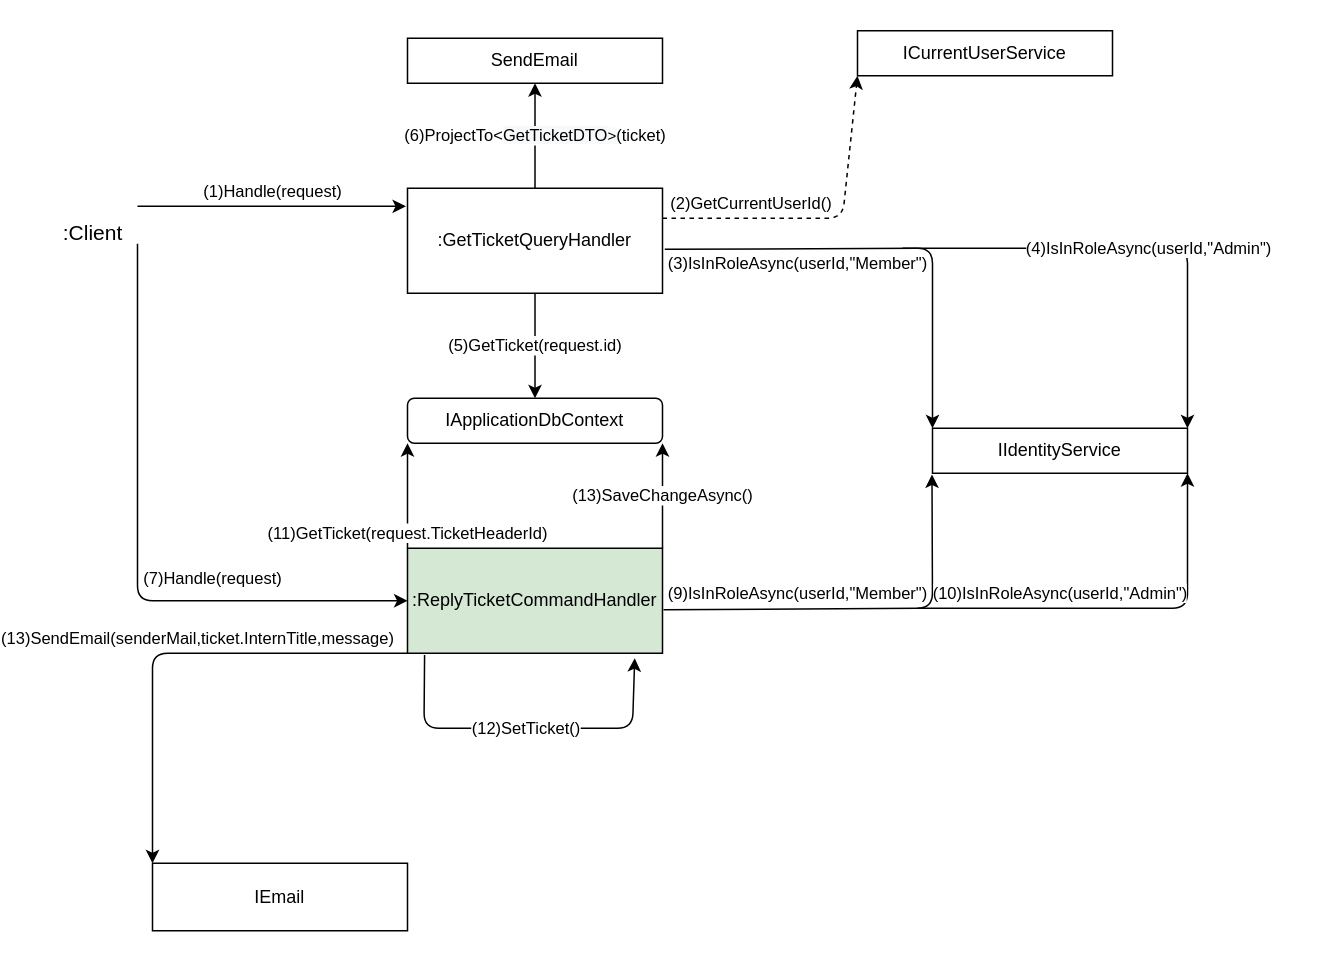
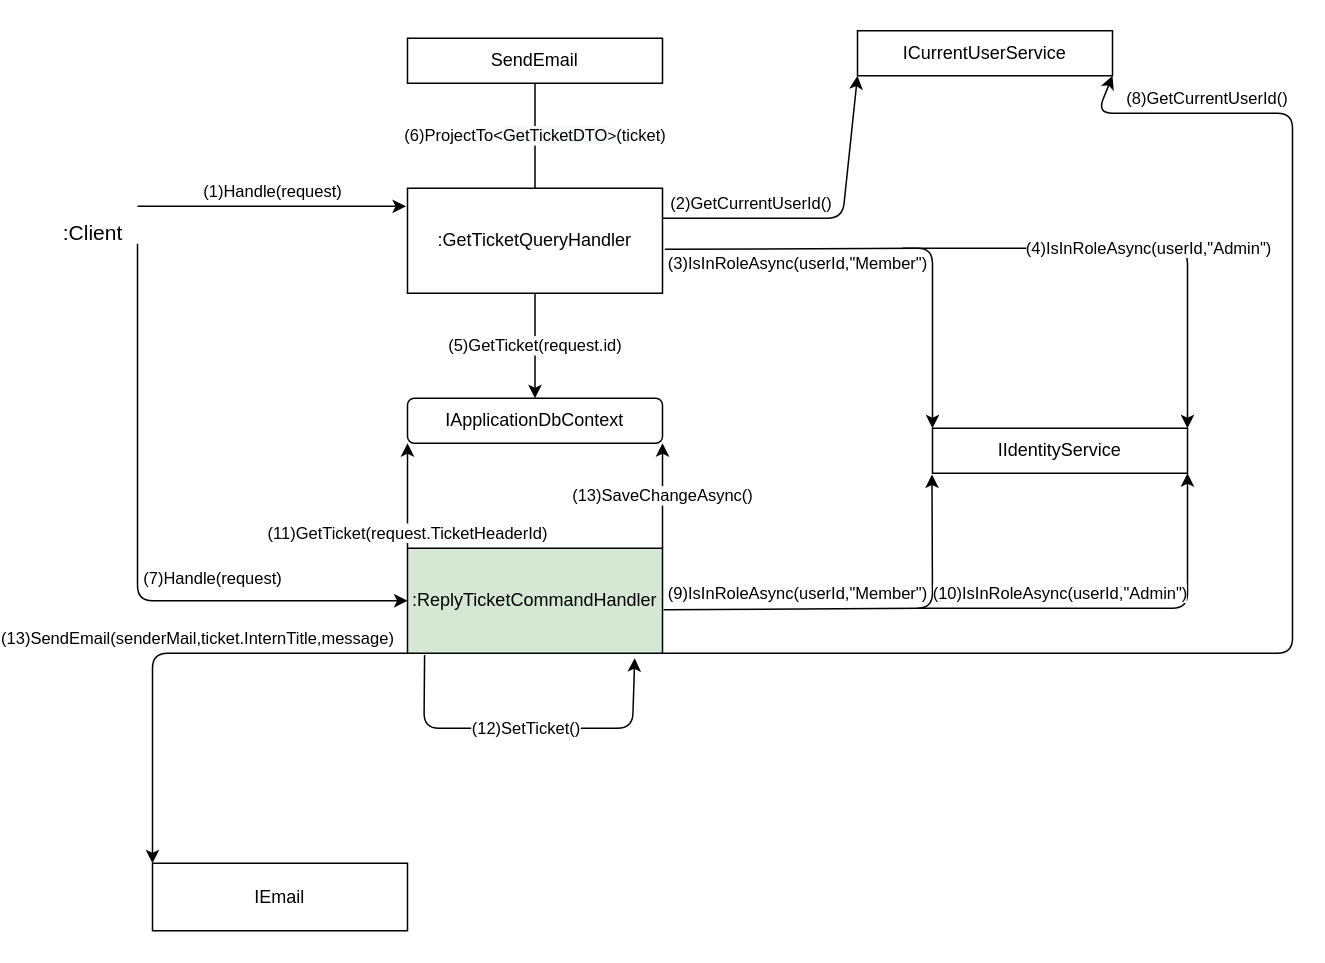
  <mxCell id="0" />
  <mxCell id="1" parent="0" />
  <mxCell id="2" value=":&lt;span&gt;GetTicketQueryHandler&lt;/span&gt;" style="rounded=0;whiteSpace=wrap;html=1;" parent="1" vertex="1"><mxGeometry x="260" y="125" width="170" height="70" as="geometry" /></mxCell>
  <mxCell id="3" value="(1)Handle(request)" style="endArrow=classic;html=1;entryX=0;entryY=0;entryDx=0;entryDy=0;" parent="1" edge="1"><mxGeometry y="10" width="50" height="50" relative="1" as="geometry"><mxPoint x="80" y="137" as="sourcePoint" /><mxPoint x="259" y="137.08" as="targetPoint" /><mxPoint as="offset" /></mxGeometry></mxCell>
  <mxCell id="4" value=":Client" style="text;html=1;align=center;verticalAlign=middle;resizable=0;points=[];autosize=1;fontSize=14;" parent="1" vertex="1"><mxGeometry x="20" y="145" width="60" height="20" as="geometry" /></mxCell>
  <mxCell id="5" value="IIdentityService" style="rounded=0;whiteSpace=wrap;html=1;" parent="1" vertex="1"><mxGeometry x="610" y="285" width="170" height="30" as="geometry" /></mxCell>
  <mxCell id="6" value="(3)IsInRoleAsync(userId,&quot;Member&quot;)" style="endArrow=classic;html=1;exitX=1.009;exitY=0.581;exitDx=0;exitDy=0;entryX=0;entryY=0;entryDx=0;entryDy=0;exitPerimeter=0;" parent="1" source="2" target="5" edge="1"><mxGeometry x="-0.407" y="-10" width="50" height="50" relative="1" as="geometry"><mxPoint x="392" y="155" as="sourcePoint" /><mxPoint x="720" y="165" as="targetPoint" /><mxPoint as="offset" /><Array as="points"><mxPoint x="610" y="165" /></Array></mxGeometry></mxCell>
  <mxCell id="7" value="IApplicationDbContext" style="whiteSpace=wrap;html=1;rounded=1;" parent="1" vertex="1"><mxGeometry x="260" y="265" width="170" height="30" as="geometry" /></mxCell>
  <mxCell id="8" value="SendEmail" style="rounded=0;whiteSpace=wrap;html=1;" parent="1" vertex="1"><mxGeometry x="260" y="25" width="170" height="30" as="geometry" /></mxCell>
  <mxCell id="9" value="&lt;span&gt;ICurrentUserService&lt;/span&gt;" style="rounded=0;whiteSpace=wrap;html=1;" parent="1" vertex="1"><mxGeometry x="560" y="20" width="170" height="30" as="geometry" /></mxCell>
  <mxCell id="10" value="(5)GetTicket(request.id)" style="endArrow=classic;html=1;exitX=0.5;exitY=1;exitDx=0;exitDy=0;entryX=0.5;entryY=0;entryDx=0;entryDy=0;" parent="1" source="2" target="7" edge="1"><mxGeometry width="50" height="50" relative="1" as="geometry"><mxPoint x="280" y="245" as="sourcePoint" /><mxPoint x="330" y="195" as="targetPoint" /></mxGeometry></mxCell>
- <mxCell id="11" value="(6)ProjectTo&amp;lt;&lt;span style=&quot;background-color: rgb(248 , 249 , 250)&quot;&gt;&lt;font style=&quot;font-size: 11px&quot;&gt;GetTicketDTO&lt;/font&gt;&lt;/span&gt;&lt;span style=&quot;font-size: 10px ; background-color: rgb(248 , 249 , 250)&quot;&gt;&amp;gt;&lt;/span&gt;(ticket)" style="endArrow=classic;html=1;exitX=0.5;exitY=0;exitDx=0;exitDy=0;entryX=0.5;entryY=1;entryDx=0;entryDy=0;" parent="1" source="2" target="8" edge="1"><mxGeometry width="50" height="50" relative="1" as="geometry"><mxPoint x="397.5" y="165" as="sourcePoint" /><mxPoint x="397.5" y="275" as="targetPoint" /></mxGeometry></mxCell>
+ <mxCell id="11" value="(6)ProjectTo&amp;lt;&lt;span style=&quot;background-color: rgb(248 , 249 , 250)&quot;&gt;&lt;font style=&quot;font-size: 11px&quot;&gt;GetTicketDTO&lt;/font&gt;&lt;/span&gt;&lt;span style=&quot;font-size: 10px ; background-color: rgb(248 , 249 , 250)&quot;&gt;&amp;gt;&lt;/span&gt;(ticket)" style="endArrow=none;html=1;exitX=0.5;exitY=0;exitDx=0;exitDy=0;entryX=0.5;entryY=1;entryDx=0;entryDy=0;" parent="1" source="2" target="8" edge="1"><mxGeometry width="50" height="50" relative="1" as="geometry"><mxPoint x="397.5" y="165" as="sourcePoint" /><mxPoint x="397.5" y="275" as="targetPoint" /></mxGeometry></mxCell>
  <mxCell id="12" value="(7)Handle(request)" style="endArrow=classic;html=1;entryX=0;entryY=0.5;entryDx=0;entryDy=0;" parent="1" target="22" edge="1"><mxGeometry x="0.067" y="50" width="50" height="50" relative="1" as="geometry"><mxPoint x="80" y="162" as="sourcePoint" /><mxPoint x="-80" y="415" as="targetPoint" /><mxPoint as="offset" /><Array as="points"><mxPoint x="80" y="400" /></Array></mxGeometry></mxCell>
- <mxCell id="13" value="(2)GetCurrentUserId()" style="endArrow=classic;html=1;exitX=1;exitY=0.286;exitDx=0;exitDy=0;entryX=0;entryY=1;entryDx=0;entryDy=0;exitPerimeter=0;dashed=1;" parent="1" source="2" target="9" edge="1"><mxGeometry x="-0.455" y="10" width="50" height="50" relative="1" as="geometry"><mxPoint x="430" y="150" as="sourcePoint" /><mxPoint x="650" y="150" as="targetPoint" /><mxPoint as="offset" /><Array as="points"><mxPoint x="550" y="145" /></Array></mxGeometry></mxCell>
+ <mxCell id="13" value="(2)GetCurrentUserId()" style="endArrow=classic;html=1;exitX=1;exitY=0.286;exitDx=0;exitDy=0;entryX=0;entryY=1;entryDx=0;entryDy=0;exitPerimeter=0;" parent="1" source="2" target="9" edge="1"><mxGeometry x="-0.455" y="10" width="50" height="50" relative="1" as="geometry"><mxPoint x="430" y="150" as="sourcePoint" /><mxPoint x="650" y="150" as="targetPoint" /><mxPoint as="offset" /><Array as="points"><mxPoint x="550" y="145" /></Array></mxGeometry></mxCell>
+ <mxCell id="14" value="&lt;span style=&quot;color: rgb(0 , 0 , 0) ; font-family: &amp;#34;helvetica&amp;#34; ; font-size: 11px ; font-style: normal ; font-weight: 400 ; letter-spacing: normal ; text-align: center ; text-indent: 0px ; text-transform: none ; word-spacing: 0px ; background-color: rgb(255 , 255 , 255) ; display: inline ; float: none&quot;&gt;(8)GetCurrentUserId()&lt;/span&gt;" style="endArrow=classic;html=1;exitX=1;exitY=1;exitDx=0;exitDy=0;entryX=1;entryY=1;entryDx=0;entryDy=0;" parent="1" source="22" target="9" edge="1"><mxGeometry x="0.787" y="-10" width="50" height="50" relative="1" as="geometry"><mxPoint x="540" y="145" as="sourcePoint" /><mxPoint x="830" y="5" as="targetPoint" /><Array as="points"><mxPoint x="850" y="435" /><mxPoint x="850" y="75" /><mxPoint x="720" y="75" /></Array><mxPoint as="offset" /></mxGeometry></mxCell>
  <mxCell id="15" value="(4)IsInRoleAsync(userId,&quot;Admin&quot;)" style="endArrow=classic;html=1;entryX=0;entryY=0;entryDx=0;entryDy=0;" parent="1" edge="1"><mxGeometry x="0.059" width="50" height="50" relative="1" as="geometry"><mxPoint x="590" y="165" as="sourcePoint" /><mxPoint x="780" y="285" as="targetPoint" /><mxPoint as="offset" /><Array as="points"><mxPoint x="780" y="165" /></Array></mxGeometry></mxCell>
  <mxCell id="16" value="(9)IsInRoleAsync(userId,&quot;Member&quot;)" style="endArrow=classic;html=1;entryX=-0.002;entryY=1.027;entryDx=0;entryDy=0;entryPerimeter=0;exitX=1.004;exitY=0.586;exitDx=0;exitDy=0;exitPerimeter=0;" parent="1" source="22" target="5" edge="1"><mxGeometry x="-0.334" y="11" width="50" height="50" relative="1" as="geometry"><mxPoint x="430" y="400" as="sourcePoint" /><mxPoint x="530" y="325" as="targetPoint" /><mxPoint as="offset" /><Array as="points"><mxPoint x="610" y="405" /></Array></mxGeometry></mxCell>
  <mxCell id="17" value="(10)IsInRoleAsync(userId,&quot;Admin&quot;)" style="endArrow=classic;html=1;entryX=1;entryY=1;entryDx=0;entryDy=0;" parent="1" target="5" edge="1"><mxGeometry x="-0.296" y="10" width="50" height="50" relative="1" as="geometry"><mxPoint x="600" y="405" as="sourcePoint" /><mxPoint x="690" y="335" as="targetPoint" /><mxPoint as="offset" /><Array as="points"><mxPoint x="780" y="405" /></Array></mxGeometry></mxCell>
  <mxCell id="18" value="(12)SetTicket()" style="endArrow=classic;html=1;exitX=0.067;exitY=1.016;exitDx=0;exitDy=0;exitPerimeter=0;entryX=0.891;entryY=1.047;entryDx=0;entryDy=0;entryPerimeter=0;" parent="1" source="22" target="22" edge="1"><mxGeometry width="50" height="50" relative="1" as="geometry"><mxPoint x="290" y="495" as="sourcePoint" /><mxPoint x="420" y="505" as="targetPoint" /><Array as="points"><mxPoint x="271" y="485" /><mxPoint x="410" y="485" /></Array></mxGeometry></mxCell>
  <mxCell id="19" value="IEmail" style="rounded=0;whiteSpace=wrap;html=1;" parent="1" vertex="1"><mxGeometry x="90" y="575" width="170" height="45" as="geometry" /></mxCell>
  <mxCell id="20" value="(13)SendEmail(senderMail,ticket.InternTitle,message)" style="endArrow=classic;html=1;exitX=0;exitY=1;exitDx=0;exitDy=0;entryX=0;entryY=0;entryDx=0;entryDy=0;" parent="1" source="22" target="19" edge="1"><mxGeometry x="-0.097" y="-10" width="50" height="50" relative="1" as="geometry"><mxPoint x="270" y="205" as="sourcePoint" /><mxPoint x="345" y="575" as="targetPoint" /><Array as="points"><mxPoint x="90" y="435" /></Array><mxPoint as="offset" /></mxGeometry></mxCell>
  <mxCell id="21" value="(11)GetTicket(request.TicketHeaderId)" style="endArrow=classic;html=1;exitX=0;exitY=0;exitDx=0;exitDy=0;entryX=0;entryY=1;entryDx=0;entryDy=0;" parent="1" source="22" target="7" edge="1"><mxGeometry x="-0.714" width="50" height="50" relative="1" as="geometry"><mxPoint x="344.66" y="195" as="sourcePoint" /><mxPoint x="345" y="295" as="targetPoint" /><mxPoint as="offset" /></mxGeometry></mxCell>
  <mxCell id="22" value=":ReplyTicketCommandHandler" style="rounded=0;whiteSpace=wrap;html=1;fillColor=#d5e8d4;" parent="1" vertex="1"><mxGeometry x="260" y="365" width="170" height="70" as="geometry" /></mxCell>
  <mxCell id="23" value="(13)SaveChangeAsync()" style="endArrow=classic;html=1;entryX=1;entryY=1;entryDx=0;entryDy=0;exitX=1;exitY=0;exitDx=0;exitDy=0;" edge="1" parent="1" source="22" target="7"><mxGeometry width="50" height="50" relative="1" as="geometry"><mxPoint x="450" y="385" as="sourcePoint" /><mxPoint x="500" y="335" as="targetPoint" /></mxGeometry></mxCell>
